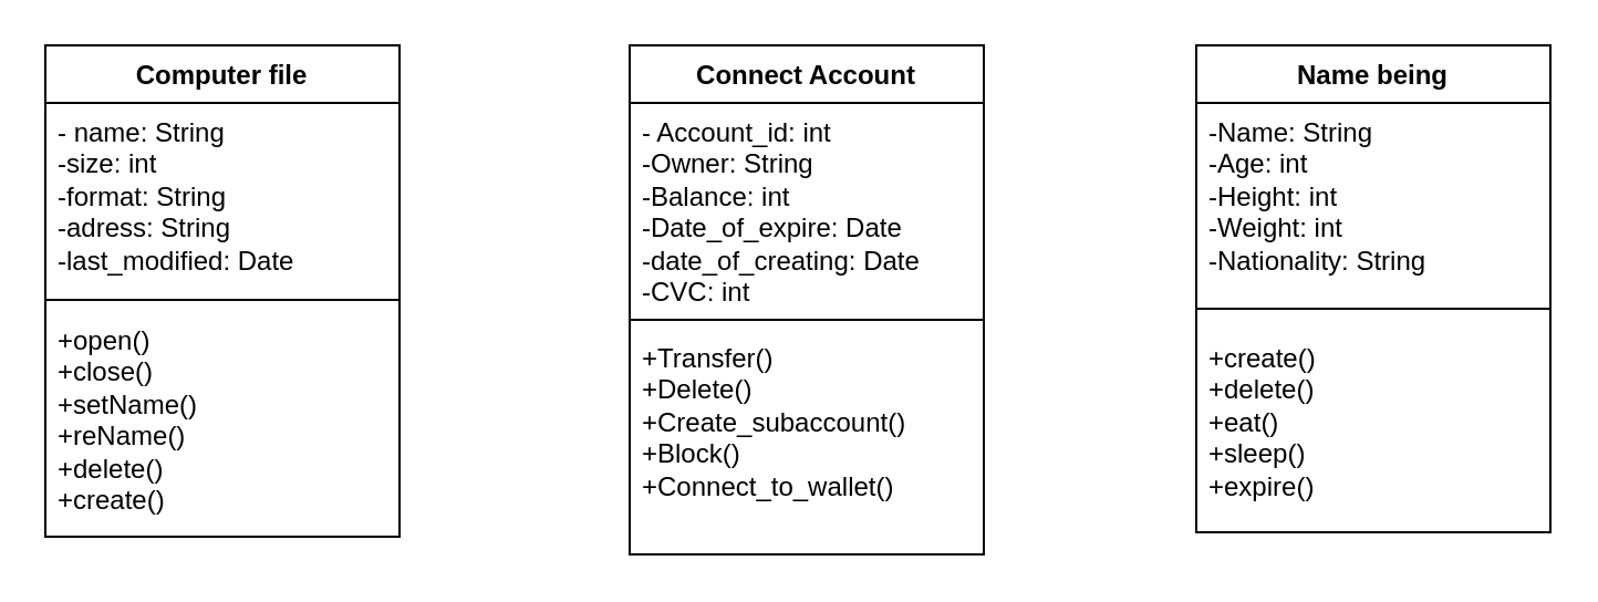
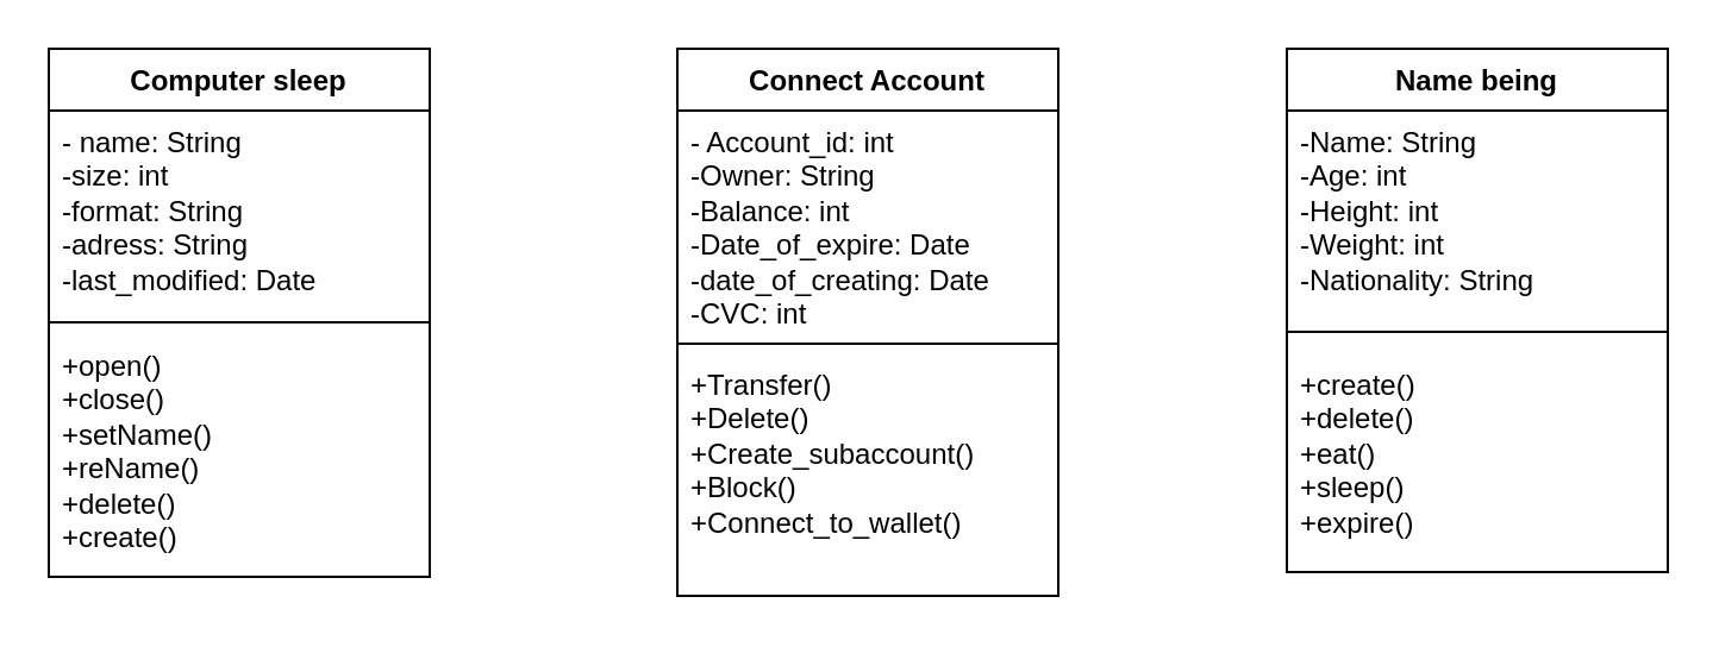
  <mxCell id="0" />
  <mxCell id="1" parent="0" />
- <mxCell id="2" value="Computer file" style="swimlane;fontStyle=1;align=center;verticalAlign=top;childLayout=stackLayout;horizontal=1;startSize=26;horizontalStack=0;resizeParent=1;resizeParentMax=0;resizeLast=0;collapsible=1;marginBottom=0;whiteSpace=wrap;html=1;" vertex="1" parent="1"><mxGeometry x="20" y="20" width="160" height="222" as="geometry" /></mxCell>
+ <mxCell id="2" value="Computer sleep" style="swimlane;fontStyle=1;align=center;verticalAlign=top;childLayout=stackLayout;horizontal=1;startSize=26;horizontalStack=0;resizeParent=1;resizeParentMax=0;resizeLast=0;collapsible=1;marginBottom=0;whiteSpace=wrap;html=1;" vertex="1" parent="1"><mxGeometry x="20" y="20" width="160" height="222" as="geometry" /></mxCell>
  <mxCell id="3" value="- name: String&lt;div&gt;-size: int&lt;/div&gt;&lt;div&gt;-format: String&lt;/div&gt;&lt;div&gt;-adress: String&lt;/div&gt;&lt;div&gt;-last_modified: Date&lt;/div&gt;" style="text;strokeColor=none;fillColor=none;align=left;verticalAlign=top;spacingLeft=4;spacingRight=4;overflow=hidden;rotatable=0;points=[[0,0.5],[1,0.5]];portConstraint=eastwest;whiteSpace=wrap;html=1;" vertex="1" parent="2"><mxGeometry y="26" width="160" height="84" as="geometry" /></mxCell>
  <mxCell id="4" value="" style="line;strokeWidth=1;fillColor=none;align=left;verticalAlign=middle;spacingTop=-1;spacingLeft=3;spacingRight=3;rotatable=0;labelPosition=right;points=[];portConstraint=eastwest;strokeColor=inherit;" vertex="1" parent="2"><mxGeometry y="110" width="160" height="10" as="geometry" /></mxCell>
  <mxCell id="5" value="+open()&lt;div&gt;+close()&lt;br&gt;&lt;div&gt;+setName()&lt;/div&gt;&lt;/div&gt;&lt;div&gt;+reName()&lt;/div&gt;&lt;div&gt;+delete()&lt;/div&gt;&lt;div&gt;+create()&lt;/div&gt;" style="text;strokeColor=none;fillColor=none;align=left;verticalAlign=top;spacingLeft=4;spacingRight=4;overflow=hidden;rotatable=0;points=[[0,0.5],[1,0.5]];portConstraint=eastwest;whiteSpace=wrap;html=1;" vertex="1" parent="2"><mxGeometry y="120" width="160" height="102" as="geometry" /></mxCell>
  <mxCell id="6" value="Connect Account" style="swimlane;fontStyle=1;align=center;verticalAlign=top;childLayout=stackLayout;horizontal=1;startSize=26;horizontalStack=0;resizeParent=1;resizeParentMax=0;resizeLast=0;collapsible=1;marginBottom=0;whiteSpace=wrap;html=1;" vertex="1" parent="1"><mxGeometry x="284" y="20" width="160" height="230" as="geometry" /></mxCell>
  <mxCell id="7" value="- Account_id: int&lt;div&gt;-Owner: String&lt;/div&gt;&lt;div&gt;-Balance: int&lt;/div&gt;&lt;div&gt;-Date_of_expire: Date&lt;/div&gt;&lt;div&gt;-date_of_creating: Date&lt;/div&gt;&lt;div&gt;-CVC: int&lt;/div&gt;" style="text;strokeColor=none;fillColor=none;align=left;verticalAlign=top;spacingLeft=4;spacingRight=4;overflow=hidden;rotatable=0;points=[[0,0.5],[1,0.5]];portConstraint=eastwest;whiteSpace=wrap;html=1;" vertex="1" parent="6"><mxGeometry y="26" width="160" height="94" as="geometry" /></mxCell>
  <mxCell id="8" value="" style="line;strokeWidth=1;fillColor=none;align=left;verticalAlign=middle;spacingTop=-1;spacingLeft=3;spacingRight=3;rotatable=0;labelPosition=right;points=[];portConstraint=eastwest;strokeColor=inherit;" vertex="1" parent="6"><mxGeometry y="120" width="160" height="8" as="geometry" /></mxCell>
  <mxCell id="9" value="+Transfer()&lt;div&gt;+Delete()&lt;/div&gt;&lt;div&gt;+Create_subaccount()&lt;/div&gt;&lt;div&gt;+Block()&lt;/div&gt;&lt;div&gt;+Connect_to_wallet()&lt;/div&gt;" style="text;strokeColor=none;fillColor=none;align=left;verticalAlign=top;spacingLeft=4;spacingRight=4;overflow=hidden;rotatable=0;points=[[0,0.5],[1,0.5]];portConstraint=eastwest;whiteSpace=wrap;html=1;" vertex="1" parent="6"><mxGeometry y="128" width="160" height="102" as="geometry" /></mxCell>
  <mxCell id="10" value="Name being" style="swimlane;fontStyle=1;align=center;verticalAlign=top;childLayout=stackLayout;horizontal=1;startSize=26;horizontalStack=0;resizeParent=1;resizeParentMax=0;resizeLast=0;collapsible=1;marginBottom=0;whiteSpace=wrap;html=1;" vertex="1" parent="1"><mxGeometry x="540" y="20" width="160" height="220" as="geometry" /></mxCell>
  <mxCell id="11" value="-Name: String&lt;div&gt;-Age: int&lt;/div&gt;&lt;div&gt;-Height: int&lt;/div&gt;&lt;div&gt;-Weight: int&lt;/div&gt;&lt;div&gt;-Nationality: String&lt;/div&gt;" style="text;strokeColor=none;fillColor=none;align=left;verticalAlign=top;spacingLeft=4;spacingRight=4;overflow=hidden;rotatable=0;points=[[0,0.5],[1,0.5]];portConstraint=eastwest;whiteSpace=wrap;html=1;" vertex="1" parent="10"><mxGeometry y="26" width="160" height="84" as="geometry" /></mxCell>
  <mxCell id="12" value="" style="line;strokeWidth=1;fillColor=none;align=left;verticalAlign=middle;spacingTop=-1;spacingLeft=3;spacingRight=3;rotatable=0;labelPosition=right;points=[];portConstraint=eastwest;strokeColor=inherit;" vertex="1" parent="10"><mxGeometry y="110" width="160" height="18" as="geometry" /></mxCell>
  <mxCell id="13" value="+create()&lt;div&gt;+delete()&lt;/div&gt;&lt;div&gt;+eat()&lt;/div&gt;&lt;div&gt;+sleep()&lt;/div&gt;&lt;div&gt;+expire()&lt;/div&gt;" style="text;strokeColor=none;fillColor=none;align=left;verticalAlign=top;spacingLeft=4;spacingRight=4;overflow=hidden;rotatable=0;points=[[0,0.5],[1,0.5]];portConstraint=eastwest;whiteSpace=wrap;html=1;" vertex="1" parent="10"><mxGeometry y="128" width="160" height="92" as="geometry" /></mxCell>
